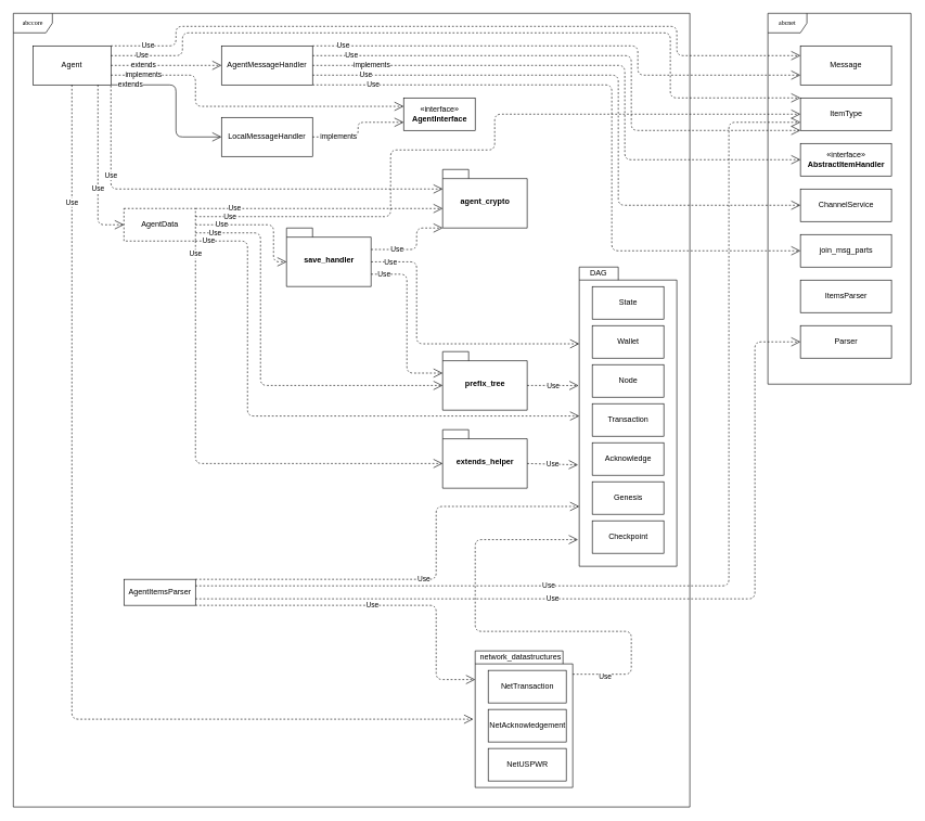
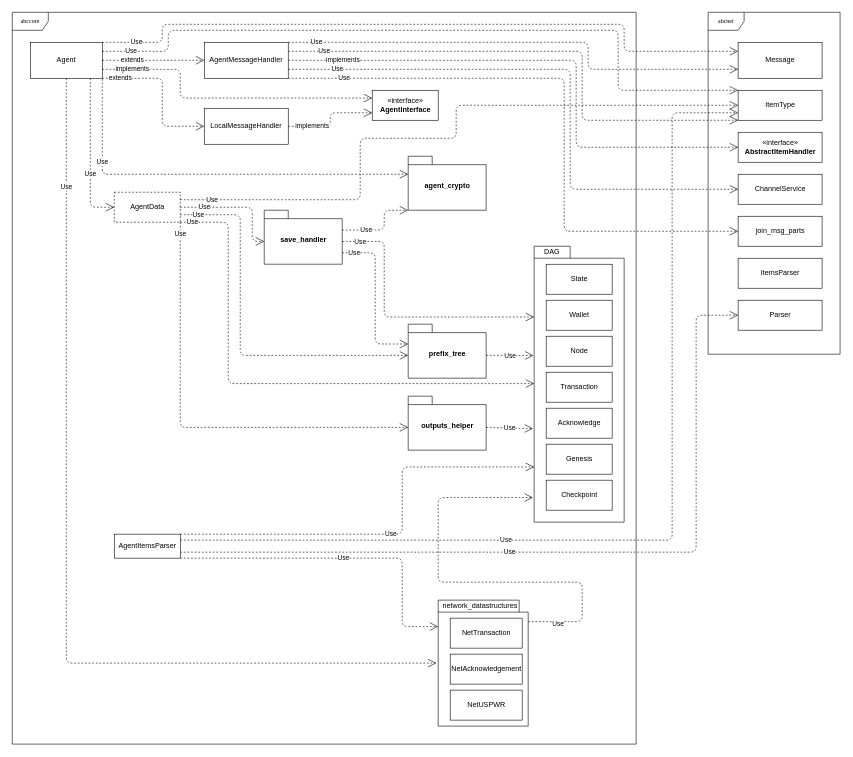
  <mxCell id="0" />
  <mxCell id="1" parent="0" />
  <mxCell id="2" value="abccore" style="shape=umlFrame;whiteSpace=wrap;html=1;rounded=0;shadow=0;comic=0;labelBackgroundColor=none;strokeWidth=1;fontFamily=Verdana;fontSize=10;align=center;" parent="1" vertex="1"><mxGeometry x="20" y="20" width="1040" height="1220" as="geometry" /></mxCell>
  <mxCell id="3" value="Agent" style="rounded=0;whiteSpace=wrap;html=1;" parent="1" vertex="1"><mxGeometry x="50" y="70" width="120" height="60" as="geometry" /></mxCell>
  <mxCell id="4" value="LocalMessageHandler" style="rounded=0;whiteSpace=wrap;html=1;" parent="1" vertex="1"><mxGeometry x="340" y="180" width="140" height="60" as="geometry" /></mxCell>
- <mxCell id="5" value="extends" style="endArrow=open;endSize=12;dashed=0;html=1;entryX=0;entryY=0.5;entryDx=0;entryDy=0;exitX=1;exitY=1;exitDx=0;exitDy=0;edgeStyle=orthogonalEdgeStyle;" parent="1" source="3" target="4" edge="1"><mxGeometry x="-0.76" width="160" relative="1" as="geometry"><mxPoint x="600" y="110" as="sourcePoint" /><mxPoint x="760" y="110" as="targetPoint" /><Array as="points"><mxPoint x="270" y="130" /><mxPoint x="270" y="210" /></Array><mxPoint as="offset" /></mxGeometry></mxCell>
+ <mxCell id="5" value="extends" style="endArrow=open;endSize=12;dashed=1;html=1;entryX=0;entryY=0.5;entryDx=0;entryDy=0;exitX=1;exitY=1;exitDx=0;exitDy=0;edgeStyle=orthogonalEdgeStyle;" parent="1" source="3" target="4" edge="1"><mxGeometry x="-0.76" width="160" relative="1" as="geometry"><mxPoint x="600" y="110" as="sourcePoint" /><mxPoint x="760" y="110" as="targetPoint" /><Array as="points"><mxPoint x="270" y="130" /><mxPoint x="270" y="210" /></Array><mxPoint as="offset" /></mxGeometry></mxCell>
  <mxCell id="6" value="extends" style="endArrow=open;endSize=12;dashed=1;html=1;exitX=1;exitY=0.5;exitDx=0;exitDy=0;entryX=0;entryY=0.5;entryDx=0;entryDy=0;edgeStyle=orthogonalEdgeStyle;" parent="1" source="3" target="61" edge="1"><mxGeometry x="-0.412" width="160" relative="1" as="geometry"><mxPoint x="600" y="110" as="sourcePoint" /><mxPoint x="760" y="110" as="targetPoint" /><Array as="points"><mxPoint x="310" y="100" /><mxPoint x="310" y="100" /></Array><mxPoint as="offset" /></mxGeometry></mxCell>
  <mxCell id="7" value="Message" style="rounded=0;whiteSpace=wrap;html=1;" parent="1" vertex="1"><mxGeometry x="1230" y="70" width="140" height="60" as="geometry" /></mxCell>
  <mxCell id="8" value="ChannelService" style="html=1;fillColor=none;" parent="1" vertex="1"><mxGeometry x="1230" y="290" width="140" height="50" as="geometry" /></mxCell>
  <mxCell id="9" value="ItemType" style="html=1;fillColor=none;" parent="1" vertex="1"><mxGeometry x="1230" y="150" width="140" height="50" as="geometry" /></mxCell>
  <mxCell id="10" value="join_msg_parts" style="html=1;fillColor=none;" parent="1" vertex="1"><mxGeometry x="1230" y="360" width="140" height="50" as="geometry" /></mxCell>
  <mxCell id="11" value="implements" style="endArrow=open;endSize=12;dashed=1;html=1;exitX=1;exitY=0.5;exitDx=0;exitDy=0;entryX=0;entryY=0.5;entryDx=0;entryDy=0;edgeStyle=orthogonalEdgeStyle;" parent="1" source="61" target="17" edge="1"><mxGeometry x="-0.797" width="160" relative="1" as="geometry"><mxPoint x="600" y="200" as="sourcePoint" /><mxPoint x="760" y="200" as="targetPoint" /><Array as="points"><mxPoint x="960" y="100" /><mxPoint x="960" y="245" /></Array><mxPoint as="offset" /></mxGeometry></mxCell>
  <mxCell id="12" value="Use" style="endArrow=open;endSize=12;dashed=1;html=1;exitX=1;exitY=0.25;exitDx=0;exitDy=0;entryX=0;entryY=0;entryDx=0;entryDy=0;edgeStyle=orthogonalEdgeStyle;" parent="1" source="3" target="9" edge="1"><mxGeometry x="-0.92" width="160" relative="1" as="geometry"><mxPoint x="600" y="200" as="sourcePoint" /><mxPoint x="760" y="200" as="targetPoint" /><Array as="points"><mxPoint x="280" y="85" /><mxPoint x="280" y="50" /><mxPoint x="1030" y="50" /><mxPoint x="1030" y="150" /></Array><mxPoint as="offset" /></mxGeometry></mxCell>
  <mxCell id="13" value="Use" style="endArrow=open;endSize=12;dashed=1;html=1;exitX=1;exitY=0.75;exitDx=0;exitDy=0;entryX=0;entryY=0.5;entryDx=0;entryDy=0;edgeStyle=orthogonalEdgeStyle;" parent="1" source="61" target="8" edge="1"><mxGeometry x="-0.828" width="160" relative="1" as="geometry"><mxPoint x="600" y="200" as="sourcePoint" /><mxPoint x="760" y="200" as="targetPoint" /><Array as="points"><mxPoint x="950" y="115" /><mxPoint x="950" y="315" /></Array><mxPoint as="offset" /></mxGeometry></mxCell>
  <mxCell id="14" value="Use" style="endArrow=open;endSize=12;dashed=1;html=1;exitX=1;exitY=0.25;exitDx=0;exitDy=0;edgeStyle=orthogonalEdgeStyle;entryX=0;entryY=1;entryDx=0;entryDy=0;" parent="1" source="61" target="9" edge="1"><mxGeometry x="-0.861" width="160" relative="1" as="geometry"><mxPoint x="600" y="200" as="sourcePoint" /><mxPoint x="1080" y="260" as="targetPoint" /><Array as="points"><mxPoint x="970" y="85" /><mxPoint x="970" y="200" /></Array><mxPoint as="offset" /></mxGeometry></mxCell>
  <mxCell id="15" value="Use" style="endArrow=open;endSize=12;dashed=1;html=1;exitX=1;exitY=1;exitDx=0;exitDy=0;entryX=0;entryY=0.5;entryDx=0;entryDy=0;edgeStyle=orthogonalEdgeStyle;" parent="1" source="61" target="10" edge="1"><mxGeometry x="-0.815" width="160" relative="1" as="geometry"><mxPoint x="600" y="200" as="sourcePoint" /><mxPoint x="760" y="200" as="targetPoint" /><Array as="points"><mxPoint x="940" y="130" /><mxPoint x="940" y="385" /></Array><mxPoint as="offset" /></mxGeometry></mxCell>
  <mxCell id="16" value="«interface»&lt;br&gt;&lt;b&gt;AgentInterface&lt;/b&gt;" style="html=1;fillColor=none;" parent="1" vertex="1"><mxGeometry x="620" y="150" width="110" height="50" as="geometry" /></mxCell>
  <mxCell id="17" value="«interface»&lt;br&gt;&lt;b&gt;AbstractItemHandler&lt;/b&gt;" style="html=1;fillColor=none;" parent="1" vertex="1"><mxGeometry x="1230" y="220" width="140" height="50" as="geometry" /></mxCell>
  <mxCell id="18" value="implements" style="endArrow=open;endSize=12;dashed=1;html=1;exitX=1;exitY=0.75;exitDx=0;exitDy=0;edgeStyle=orthogonalEdgeStyle;" parent="1" source="3" edge="1"><mxGeometry x="-0.799" width="160" relative="1" as="geometry"><mxPoint x="180" y="244.5" as="sourcePoint" /><mxPoint x="620" y="163" as="targetPoint" /><Array as="points"><mxPoint x="300" y="115" /><mxPoint x="300" y="163" /></Array><mxPoint as="offset" /></mxGeometry></mxCell>
  <mxCell id="19" value="Use" style="endArrow=open;endSize=12;dashed=1;html=1;entryX=0;entryY=0.5;entryDx=0;entryDy=0;edgeStyle=orthogonalEdgeStyle;" parent="1" source="3" target="23" edge="1"><mxGeometry x="0.255" width="160" relative="1" as="geometry"><mxPoint x="160" y="130" as="sourcePoint" /><mxPoint x="340" y="332" as="targetPoint" /><Array as="points"><mxPoint x="150" y="345" /></Array><mxPoint as="offset" /></mxGeometry></mxCell>
  <mxCell id="20" value="prefix_tree" style="shape=folder;fontStyle=1;spacingTop=10;tabWidth=40;tabHeight=14;tabPosition=left;html=1;fillColor=none;" parent="1" vertex="1"><mxGeometry x="680" y="540" width="130" height="90" as="geometry" /></mxCell>
  <mxCell id="21" value="Use" style="endArrow=open;endSize=12;dashed=1;html=1;entryX=0;entryY=0;entryDx=0;entryDy=52;entryPerimeter=0;edgeStyle=orthogonalEdgeStyle;exitX=1;exitY=0.75;exitDx=0;exitDy=0;" parent="1" source="23" target="20" edge="1"><mxGeometry x="-0.902" width="160" relative="1" as="geometry"><mxPoint x="140" y="129" as="sourcePoint" /><mxPoint x="350" y="352" as="targetPoint" /><Array as="points"><mxPoint x="400" y="358" /><mxPoint x="400" y="592" /></Array><mxPoint as="offset" /></mxGeometry></mxCell>
  <mxCell id="22" value="agent_crypto" style="shape=folder;fontStyle=1;spacingTop=10;tabWidth=40;tabHeight=14;tabPosition=left;html=1;fillColor=none;" parent="1" vertex="1"><mxGeometry x="680" y="260" width="130" height="90" as="geometry" /></mxCell>
  <mxCell id="23" value="AgentData" style="html=1;fillColor=none;dashed=1;" parent="1" vertex="1"><mxGeometry x="190" y="320" width="110" height="50" as="geometry" /></mxCell>
  <mxCell id="24" value="" style="shape=folder;fontStyle=1;spacingTop=10;tabWidth=60;tabHeight=20;tabPosition=left;html=1;fillColor=none;" parent="1" vertex="1"><mxGeometry x="890" y="410" width="150" height="460" as="geometry" /></mxCell>
  <mxCell id="25" value="Use" style="endArrow=open;endSize=12;dashed=1;html=1;exitX=1;exitY=0;exitDx=0;exitDy=0;entryX=0;entryY=0.25;entryDx=0;entryDy=0;edgeStyle=orthogonalEdgeStyle;" parent="1" source="3" target="7" edge="1"><mxGeometry x="-0.9" width="160" relative="1" as="geometry"><mxPoint x="600" y="290" as="sourcePoint" /><mxPoint x="760" y="290" as="targetPoint" /><Array as="points"><mxPoint x="270" y="70" /><mxPoint x="270" y="40" /><mxPoint x="1040" y="40" /><mxPoint x="1040" y="85" /></Array><mxPoint as="offset" /></mxGeometry></mxCell>
  <mxCell id="26" value="Use" style="endArrow=open;endSize=12;dashed=1;html=1;exitX=1;exitY=0;exitDx=0;exitDy=0;edgeStyle=orthogonalEdgeStyle;entryX=0;entryY=0.75;entryDx=0;entryDy=0;" parent="1" source="61" target="7" edge="1"><mxGeometry x="-0.883" width="160" relative="1" as="geometry"><mxPoint x="600" y="290" as="sourcePoint" /><mxPoint x="760" y="290" as="targetPoint" /><Array as="points"><mxPoint x="980" y="70" /><mxPoint x="980" y="115" /></Array><mxPoint as="offset" /></mxGeometry></mxCell>
  <mxCell id="27" value="Use" style="endArrow=open;endSize=12;dashed=1;html=1;edgeStyle=orthogonalEdgeStyle;" parent="1" target="22" edge="1"><mxGeometry x="-0.585" width="160" relative="1" as="geometry"><mxPoint x="170" y="131" as="sourcePoint" /><mxPoint x="510" y="315" as="targetPoint" /><Array as="points"><mxPoint x="170" y="290" /></Array><mxPoint as="offset" /></mxGeometry></mxCell>
- <mxCell id="28" value="Use" style="endArrow=open;endSize=12;dashed=1;html=1;exitX=1;exitY=0;exitDx=0;exitDy=0;entryX=0;entryY=0.667;entryDx=0;entryDy=0;entryPerimeter=0;" parent="1" source="23" target="22" edge="1"><mxGeometry x="-0.684" width="160" relative="1" as="geometry"><mxPoint x="600" y="90" as="sourcePoint" /><mxPoint x="520" y="325" as="targetPoint" /><mxPoint as="offset" /></mxGeometry></mxCell>
  <mxCell id="29" value="abcnet" style="shape=umlFrame;whiteSpace=wrap;html=1;rounded=0;shadow=0;comic=0;labelBackgroundColor=none;strokeWidth=1;fontFamily=Verdana;fontSize=10;align=center;" parent="1" vertex="1"><mxGeometry x="1180" y="20" width="220" height="570" as="geometry" /></mxCell>
  <mxCell id="30" value="State" style="html=1;fillColor=none;" parent="1" vertex="1"><mxGeometry x="910" y="440" width="110" height="50" as="geometry" /></mxCell>
  <mxCell id="31" value="Wallet" style="html=1;fillColor=none;" parent="1" vertex="1"><mxGeometry x="910" y="500" width="110" height="50" as="geometry" /></mxCell>
  <mxCell id="32" value="Node" style="html=1;fillColor=none;" parent="1" vertex="1"><mxGeometry x="910" y="560" width="110" height="50" as="geometry" /></mxCell>
  <mxCell id="33" value="Transaction" style="html=1;fillColor=none;" parent="1" vertex="1"><mxGeometry x="910" y="620" width="110" height="50" as="geometry" /></mxCell>
  <mxCell id="34" value="Acknowledge" style="html=1;fillColor=none;" parent="1" vertex="1"><mxGeometry x="910" y="680" width="110" height="50" as="geometry" /></mxCell>
  <mxCell id="35" value="Genesis" style="html=1;fillColor=none;" parent="1" vertex="1"><mxGeometry x="910" y="740" width="110" height="50" as="geometry" /></mxCell>
  <mxCell id="36" value="DAG" style="text;html=1;strokeColor=none;fillColor=none;align=center;verticalAlign=middle;whiteSpace=wrap;rounded=0;" parent="1" vertex="1"><mxGeometry x="900" y="410" width="40" height="20" as="geometry" /></mxCell>
  <mxCell id="37" value="Use" style="endArrow=open;endSize=12;dashed=1;html=1;entryX=-0.007;entryY=0.396;entryDx=0;entryDy=0;entryPerimeter=0;edgeStyle=orthogonalEdgeStyle;exitX=0;exitY=0;exitDx=130;exitDy=52;exitPerimeter=0;" parent="1" source="20" target="24" edge="1"><mxGeometry width="160" relative="1" as="geometry"><mxPoint x="420" y="342.5" as="sourcePoint" /><mxPoint x="510" y="422" as="targetPoint" /></mxGeometry></mxCell>
  <mxCell id="38" value="Use" style="endArrow=open;endSize=12;dashed=1;html=1;edgeStyle=orthogonalEdgeStyle;exitX=1;exitY=1;exitDx=0;exitDy=0;" parent="1" source="23" edge="1"><mxGeometry x="-0.953" width="160" relative="1" as="geometry"><mxPoint x="640" y="422" as="sourcePoint" /><mxPoint x="890" y="639" as="targetPoint" /><Array as="points"><mxPoint x="380" y="370" /><mxPoint x="380" y="639" /></Array><mxPoint as="offset" /></mxGeometry></mxCell>
  <mxCell id="39" value="Use" style="endArrow=open;endSize=12;dashed=1;html=1;exitX=1;exitY=0.25;exitDx=0;exitDy=0;entryX=0;entryY=0.5;entryDx=0;entryDy=0;edgeStyle=orthogonalEdgeStyle;" parent="1" source="23" target="9" edge="1"><mxGeometry x="-0.902" width="160" relative="1" as="geometry"><mxPoint x="440" y="240" as="sourcePoint" /><mxPoint x="1494" y="310" as="targetPoint" /><Array as="points"><mxPoint x="600" y="333" /><mxPoint x="600" y="230" /><mxPoint x="760" y="230" /><mxPoint x="760" y="175" /></Array><mxPoint as="offset" /></mxGeometry></mxCell>
- <mxCell id="40" value="extends_helper" style="shape=folder;fontStyle=1;spacingTop=10;tabWidth=40;tabHeight=14;tabPosition=left;html=1;fillColor=none;" parent="1" vertex="1"><mxGeometry x="680" y="660" width="130" height="90" as="geometry" /></mxCell>
+ <mxCell id="40" value="outputs_helper" style="shape=folder;fontStyle=1;spacingTop=10;tabWidth=40;tabHeight=14;tabPosition=left;html=1;fillColor=none;" parent="1" vertex="1"><mxGeometry x="680" y="660" width="130" height="90" as="geometry" /></mxCell>
  <mxCell id="41" value="Use" style="endArrow=open;endSize=12;dashed=1;html=1;entryX=0;entryY=0;entryDx=0;entryDy=52;entryPerimeter=0;edgeStyle=orthogonalEdgeStyle;exitX=1;exitY=1;exitDx=0;exitDy=0;" parent="1" source="23" target="40" edge="1"><mxGeometry x="-0.945" width="160" relative="1" as="geometry"><mxPoint x="318" y="370" as="sourcePoint" /><mxPoint x="580" y="640" as="targetPoint" /><Array as="points"><mxPoint x="300" y="712" /></Array><mxPoint as="offset" /></mxGeometry></mxCell>
  <mxCell id="42" value="Use" style="endArrow=open;endSize=12;dashed=1;html=1;exitX=0;exitY=0;exitDx=130;exitDy=52;exitPerimeter=0;entryX=-0.013;entryY=0.661;entryDx=0;entryDy=0;entryPerimeter=0;" parent="1" source="40" target="24" edge="1"><mxGeometry width="160" relative="1" as="geometry"><mxPoint x="420" y="640" as="sourcePoint" /><mxPoint x="580" y="640" as="targetPoint" /></mxGeometry></mxCell>
  <mxCell id="43" value="save_handler" style="shape=folder;fontStyle=1;spacingTop=10;tabWidth=40;tabHeight=14;tabPosition=left;html=1;fillColor=none;" parent="1" vertex="1"><mxGeometry x="440" y="350" width="130" height="90" as="geometry" /></mxCell>
  <mxCell id="44" value="Use" style="endArrow=open;endSize=12;dashed=1;html=1;exitX=1;exitY=0.5;exitDx=0;exitDy=0;entryX=0;entryY=0;entryDx=0;entryDy=52;entryPerimeter=0;edgeStyle=orthogonalEdgeStyle;" parent="1" source="23" target="43" edge="1"><mxGeometry x="-0.594" width="160" relative="1" as="geometry"><mxPoint x="420" y="640" as="sourcePoint" /><mxPoint x="580" y="640" as="targetPoint" /><Array as="points"><mxPoint x="420" y="345" /><mxPoint x="420" y="402" /></Array><mxPoint as="offset" /></mxGeometry></mxCell>
  <mxCell id="45" value="Use" style="endArrow=open;endSize=12;dashed=1;html=1;exitX=0;exitY=0;exitDx=130;exitDy=52;exitPerimeter=0;edgeStyle=orthogonalEdgeStyle;" parent="1" source="43" edge="1"><mxGeometry x="-0.866" width="160" relative="1" as="geometry"><mxPoint x="420" y="640" as="sourcePoint" /><mxPoint x="890" y="528" as="targetPoint" /><Array as="points"><mxPoint x="640" y="402" /><mxPoint x="640" y="528" /><mxPoint x="890" y="528" /></Array><mxPoint as="offset" /></mxGeometry></mxCell>
  <mxCell id="46" value="Use" style="endArrow=open;endSize=12;dashed=1;html=1;exitX=0;exitY=0;exitDx=130;exitDy=33;exitPerimeter=0;entryX=0;entryY=0;entryDx=0;entryDy=90;entryPerimeter=0;edgeStyle=orthogonalEdgeStyle;" parent="1" source="43" target="22" edge="1"><mxGeometry x="-0.441" width="160" relative="1" as="geometry"><mxPoint x="580" y="440" as="sourcePoint" /><mxPoint x="740" y="440" as="targetPoint" /><Array as="points"><mxPoint x="640" y="383" /><mxPoint x="640" y="350" /></Array><mxPoint as="offset" /></mxGeometry></mxCell>
  <mxCell id="47" value="Use" style="endArrow=open;endSize=12;dashed=1;html=1;exitX=0;exitY=0;exitDx=130;exitDy=71;exitPerimeter=0;entryX=0;entryY=0;entryDx=0;entryDy=33;entryPerimeter=0;edgeStyle=orthogonalEdgeStyle;" parent="1" source="43" target="20" edge="1"><mxGeometry x="-0.847" width="160" relative="1" as="geometry"><mxPoint x="580" y="440" as="sourcePoint" /><mxPoint x="740" y="440" as="targetPoint" /><mxPoint as="offset" /></mxGeometry></mxCell>
  <mxCell id="48" value="" style="shape=folder;fontStyle=1;spacingTop=10;tabWidth=140;tabHeight=20;tabPosition=left;html=1;fillColor=none;" parent="1" vertex="1"><mxGeometry x="730" y="1000" width="150" height="210" as="geometry" /></mxCell>
  <mxCell id="49" value="NetTransaction" style="html=1;fillColor=none;" parent="1" vertex="1"><mxGeometry x="750" y="1030" width="120" height="50" as="geometry" /></mxCell>
  <mxCell id="50" value="NetAcknowledgement" style="html=1;fillColor=none;" parent="1" vertex="1"><mxGeometry x="750" y="1090" width="120" height="50" as="geometry" /></mxCell>
  <mxCell id="51" value="NetUSPWR" style="html=1;fillColor=none;" parent="1" vertex="1"><mxGeometry x="750" y="1150" width="120" height="50" as="geometry" /></mxCell>
  <mxCell id="52" value="network_datastructures" style="text;html=1;strokeColor=none;fillColor=none;align=center;verticalAlign=middle;whiteSpace=wrap;rounded=0;" parent="1" vertex="1"><mxGeometry x="780" y="1000" width="40" height="20" as="geometry" /></mxCell>
  <mxCell id="53" value="Use" style="endArrow=open;endSize=12;dashed=1;html=1;edgeStyle=orthogonalEdgeStyle;exitX=0.5;exitY=1;exitDx=0;exitDy=0;entryX=-0.02;entryY=0.5;entryDx=0;entryDy=0;entryPerimeter=0;" parent="1" source="3" edge="1" target="48"><mxGeometry x="-0.772" width="160" relative="1" as="geometry"><mxPoint x="280" y="370" as="sourcePoint" /><mxPoint x="620" y="1070" as="targetPoint" /><Array as="points"><mxPoint x="110" y="1105" /></Array><mxPoint as="offset" /></mxGeometry></mxCell>
  <mxCell id="54" value="AgentItemsParser" style="html=1;fillColor=none;" parent="1" vertex="1"><mxGeometry x="190" y="890" width="110" height="40" as="geometry" /></mxCell>
  <mxCell id="55" value="Use" style="endArrow=open;endSize=12;dashed=1;html=1;edgeStyle=orthogonalEdgeStyle;exitX=1;exitY=0;exitDx=0;exitDy=0;" parent="1" source="54" edge="1"><mxGeometry width="160" relative="1" as="geometry"><mxPoint x="300" y="870" as="sourcePoint" /><mxPoint x="890" y="778" as="targetPoint" /><Array as="points"><mxPoint x="670" y="890" /><mxPoint x="670" y="778" /></Array></mxGeometry></mxCell>
  <mxCell id="56" value="ItemsParser" style="html=1;fillColor=none;" parent="1" vertex="1"><mxGeometry x="1230" y="430" width="140" height="50" as="geometry" /></mxCell>
  <mxCell id="57" value="Parser" style="html=1;fillColor=none;" parent="1" vertex="1"><mxGeometry x="1230" y="500" width="140" height="50" as="geometry" /></mxCell>
  <mxCell id="58" value="Use" style="endArrow=open;endSize=12;dashed=1;html=1;entryX=0;entryY=0.5;entryDx=0;entryDy=0;edgeStyle=orthogonalEdgeStyle;" parent="1" target="57" edge="1"><mxGeometry x="-0.172" width="160" relative="1" as="geometry"><mxPoint x="300" y="920" as="sourcePoint" /><mxPoint x="460" y="909.5" as="targetPoint" /><Array as="points"><mxPoint x="1160" y="920" /><mxPoint x="1160" y="525" /></Array><mxPoint as="offset" /></mxGeometry></mxCell>
  <mxCell id="59" value="Use" style="endArrow=open;endSize=12;dashed=1;html=1;exitX=1;exitY=0.25;exitDx=0;exitDy=0;entryX=0;entryY=0.75;entryDx=0;entryDy=0;edgeStyle=orthogonalEdgeStyle;" parent="1" source="54" target="9" edge="1"><mxGeometry x="-0.339" width="160" relative="1" as="geometry"><mxPoint x="320" y="900" as="sourcePoint" /><mxPoint x="1130" y="320" as="targetPoint" /><Array as="points"><mxPoint x="1120" y="900" /><mxPoint x="1120" y="188" /></Array><mxPoint as="offset" /></mxGeometry></mxCell>
  <mxCell id="60" value="Use" style="endArrow=open;endSize=12;dashed=1;html=1;exitX=1;exitY=1;exitDx=0;exitDy=0;entryX=0;entryY=0.21;entryDx=0;entryDy=0;entryPerimeter=0;edgeStyle=orthogonalEdgeStyle;" parent="1" source="54" target="48" edge="1"><mxGeometry width="160" relative="1" as="geometry"><mxPoint x="340" y="930" as="sourcePoint" /><mxPoint x="500" y="930" as="targetPoint" /><Array as="points"><mxPoint x="670" y="930" /><mxPoint x="670" y="1044" /></Array></mxGeometry></mxCell>
  <mxCell id="61" value="AgentMessageHandler" style="rounded=0;whiteSpace=wrap;html=1;" parent="1" vertex="1"><mxGeometry x="340" y="70" width="140" height="60" as="geometry" /></mxCell>
  <mxCell id="62" value="implements" style="endArrow=open;endSize=12;dashed=1;html=1;exitX=1;exitY=0.5;exitDx=0;exitDy=0;entryX=0;entryY=0.75;entryDx=0;entryDy=0;edgeStyle=orthogonalEdgeStyle;" parent="1" source="4" target="16" edge="1"><mxGeometry x="-0.508" width="160" relative="1" as="geometry"><mxPoint x="720" y="180" as="sourcePoint" /><mxPoint x="880" y="180" as="targetPoint" /><Array as="points"><mxPoint x="550" y="210" /><mxPoint x="550" y="188" /></Array><mxPoint as="offset" /></mxGeometry></mxCell>
  <mxCell id="63" value="Use" style="endArrow=open;endSize=12;dashed=1;html=1;exitX=1;exitY=1;exitDx=0;exitDy=0;edgeStyle=orthogonalEdgeStyle;" edge="1" parent="1"><mxGeometry x="-0.856" y="-4" width="160" relative="1" as="geometry"><mxPoint x="880" y="1035.9" as="sourcePoint" /><mxPoint x="888" y="829" as="targetPoint" /><Array as="points"><mxPoint x="970" y="1036" /><mxPoint x="970" y="970" /><mxPoint x="730" y="970" /><mxPoint x="730" y="829" /></Array><mxPoint as="offset" /></mxGeometry></mxCell>
  <mxCell id="64" value="Checkpoint" style="html=1;fillColor=none;" vertex="1" parent="1"><mxGeometry x="910" y="800" width="110" height="50" as="geometry" /></mxCell>
